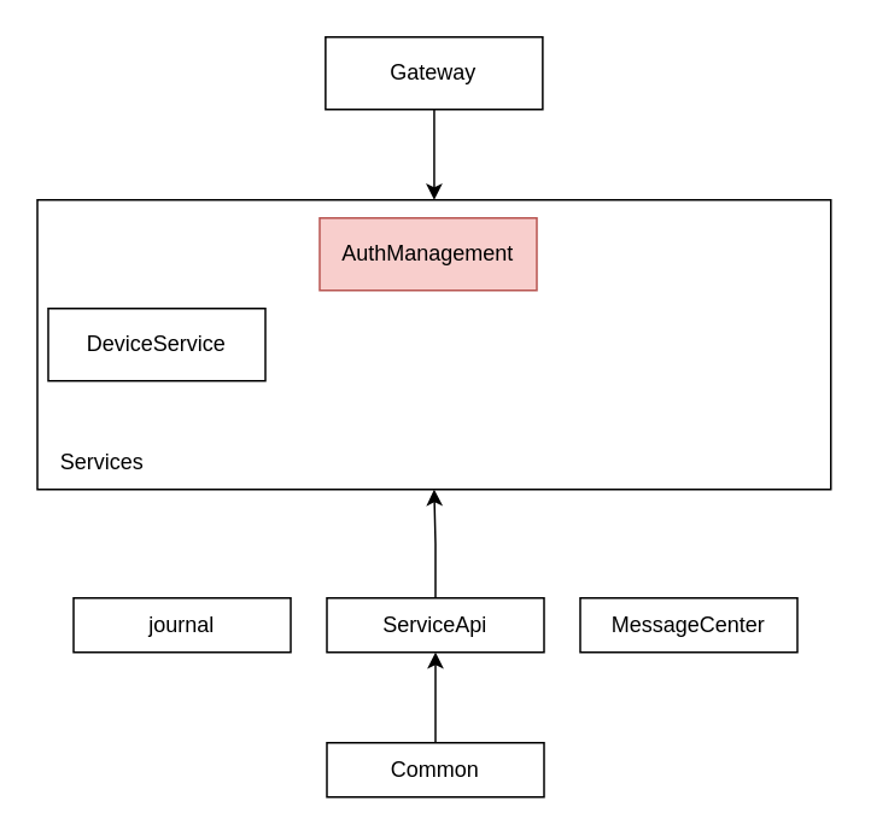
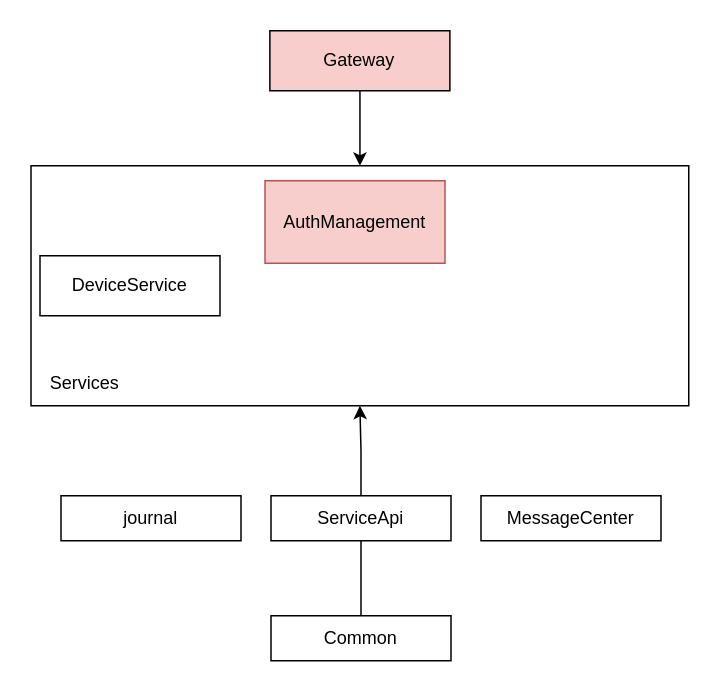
  <mxCell id="0" />
  <mxCell id="1" parent="0" />
  <mxCell id="2" value="" style="rounded=0;whiteSpace=wrap;html=1;" vertex="1" parent="1"><mxGeometry x="20" y="110" width="438.5" height="160" as="geometry" /></mxCell>
  <mxCell id="3" style="edgeStyle=orthogonalEdgeStyle;rounded=0;orthogonalLoop=1;jettySize=auto;html=1;entryX=0.5;entryY=1;entryDx=0;entryDy=0;" edge="1" parent="1" source="4" target="2"><mxGeometry relative="1" as="geometry" /></mxCell>
  <mxCell id="4" value="ServiceApi" style="rounded=0;whiteSpace=wrap;html=1;" vertex="1" parent="1"><mxGeometry x="180" y="330" width="120" height="30" as="geometry" /></mxCell>
- <mxCell id="5" style="edgeStyle=orthogonalEdgeStyle;rounded=0;orthogonalLoop=1;jettySize=auto;html=1;entryX=0.5;entryY=1;entryDx=0;entryDy=0;" edge="1" parent="1" source="6" target="4"><mxGeometry relative="1" as="geometry" /></mxCell>
+ <mxCell id="5" style="edgeStyle=orthogonalEdgeStyle;rounded=0;orthogonalLoop=1;jettySize=auto;html=1;entryX=0.5;entryY=1;entryDx=0;entryDy=0;endArrow=none;" edge="1" parent="1" source="6" target="4"><mxGeometry relative="1" as="geometry" /></mxCell>
  <mxCell id="6" value="Common" style="rounded=0;whiteSpace=wrap;html=1;" vertex="1" parent="1"><mxGeometry x="180" y="410" width="120" height="30" as="geometry" /></mxCell>
  <mxCell id="7" value="MessageCenter" style="rounded=0;whiteSpace=wrap;html=1;" vertex="1" parent="1"><mxGeometry x="320" y="330" width="120" height="30" as="geometry" /></mxCell>
  <mxCell id="8" value="journal" style="rounded=0;whiteSpace=wrap;html=1;" vertex="1" parent="1"><mxGeometry x="40" y="330" width="120" height="30" as="geometry" /></mxCell>
  <mxCell id="9" value="Services" style="text;html=1;strokeColor=none;fillColor=none;align=center;verticalAlign=middle;whiteSpace=wrap;rounded=0;" vertex="1" parent="1"><mxGeometry x="26" y="240" width="60" height="30" as="geometry" /></mxCell>
- <mxCell id="10" value="AuthManagement" style="rounded=0;whiteSpace=wrap;html=1;fillColor=#f8cecc;strokeColor=#b85450;" vertex="1" parent="1"><mxGeometry x="176" y="120" width="120" height="40" as="geometry" /></mxCell>
+ <mxCell id="10" value="AuthManagement" style="rounded=0;whiteSpace=wrap;html=1;fillColor=#f8cecc;strokeColor=#b85450;" vertex="1" parent="1"><mxGeometry x="176" y="120" width="120" height="55" as="geometry" /></mxCell>
  <mxCell id="11" value="DeviceService" style="rounded=0;whiteSpace=wrap;html=1;" vertex="1" parent="1"><mxGeometry x="26" y="170" width="120" height="40" as="geometry" /></mxCell>
  <mxCell id="12" style="edgeStyle=orthogonalEdgeStyle;rounded=0;orthogonalLoop=1;jettySize=auto;html=1;" edge="1" parent="1" source="13" target="2"><mxGeometry relative="1" as="geometry" /></mxCell>
- <mxCell id="13" value="Gateway" style="rounded=0;whiteSpace=wrap;html=1;" vertex="1" parent="1"><mxGeometry x="179.25" y="20" width="120" height="40" as="geometry" /></mxCell>
+ <mxCell id="13" value="Gateway" style="rounded=0;whiteSpace=wrap;html=1;fillColor=#f8cecc;" vertex="1" parent="1"><mxGeometry x="179.25" y="20" width="120" height="40" as="geometry" /></mxCell>
